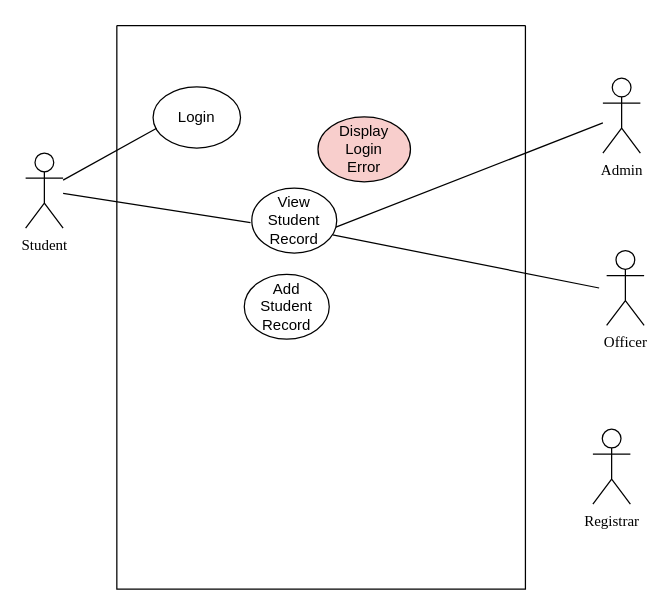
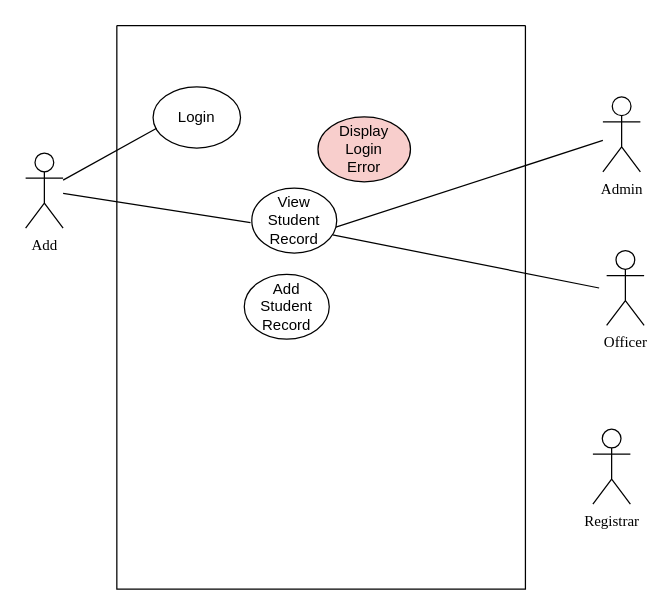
  <mxCell id="0" />
  <mxCell id="1" parent="0" />
- <mxCell id="2" value="&lt;font face=&quot;Times New Roman&quot;&gt;Admin&lt;/font&gt;" style="shape=umlActor;verticalLabelPosition=bottom;verticalAlign=top;html=1;outlineConnect=0;" parent="1" vertex="1"><mxGeometry x="482" y="62" width="30" height="60" as="geometry" /></mxCell>
+ <mxCell id="2" value="&lt;font face=&quot;Times New Roman&quot;&gt;Admin&lt;/font&gt;" style="shape=umlActor;verticalLabelPosition=bottom;verticalAlign=top;html=1;outlineConnect=0;" parent="1" vertex="1"><mxGeometry x="482" y="77" width="30" height="60" as="geometry" /></mxCell>
  <mxCell id="3" value="&lt;font face=&quot;Times New Roman&quot;&gt;Officer&lt;/font&gt;" style="shape=umlActor;verticalLabelPosition=bottom;verticalAlign=top;html=1;outlineConnect=0;" parent="1" vertex="1"><mxGeometry x="485" y="200" width="30" height="60" as="geometry" /></mxCell>
- <mxCell id="4" value="&lt;font face=&quot;Times New Roman&quot;&gt;Student&lt;/font&gt;" style="shape=umlActor;verticalLabelPosition=bottom;verticalAlign=top;html=1;outlineConnect=0;" parent="1" vertex="1"><mxGeometry x="20" y="122" width="30" height="60" as="geometry" /></mxCell>
+ <mxCell id="4" value="&lt;font face=&quot;Times New Roman&quot;&gt;Add&lt;/font&gt;" style="shape=umlActor;verticalLabelPosition=bottom;verticalAlign=top;html=1;outlineConnect=0;" parent="1" vertex="1"><mxGeometry x="20" y="122" width="30" height="60" as="geometry" /></mxCell>
  <mxCell id="5" value="&lt;font face=&quot;Times New Roman&quot;&gt;Registrar&lt;/font&gt;" style="shape=umlActor;verticalLabelPosition=bottom;verticalAlign=top;html=1;outlineConnect=0;" parent="1" vertex="1"><mxGeometry x="474" y="343" width="30" height="60" as="geometry" /></mxCell>
  <mxCell id="6" value="" style="swimlane;startSize=0;" parent="1" vertex="1"><mxGeometry x="93" y="20" width="327" height="451" as="geometry" /></mxCell>
  <mxCell id="7" value="Login" style="ellipse;whiteSpace=wrap;html=1;" parent="6" vertex="1"><mxGeometry x="29" y="49" width="70" height="49" as="geometry" /></mxCell>
  <mxCell id="8" value="&lt;div&gt;Display &lt;br&gt;&lt;/div&gt;&lt;div&gt;Login&lt;/div&gt;&lt;div&gt;Error&lt;br&gt;&lt;/div&gt;" style="ellipse;whiteSpace=wrap;html=1;fillColor=#f8cecc;" parent="6" vertex="1"><mxGeometry x="161" y="73" width="74" height="52" as="geometry" /></mxCell>
  <mxCell id="9" value="&lt;div&gt;View &lt;br&gt;&lt;/div&gt;&lt;div&gt;Student &lt;br&gt;&lt;/div&gt;&lt;div&gt;Record&lt;br&gt;&lt;/div&gt;" style="ellipse;whiteSpace=wrap;html=1;" parent="6" vertex="1"><mxGeometry x="108" y="130" width="68" height="52" as="geometry" /></mxCell>
  <mxCell id="10" value="&lt;div&gt;Add&lt;br&gt;&lt;/div&gt;&lt;div&gt;Student &lt;br&gt;&lt;/div&gt;&lt;div&gt;Record&lt;br&gt;&lt;/div&gt;" style="ellipse;whiteSpace=wrap;html=1;" parent="6" vertex="1"><mxGeometry x="102" y="199" width="68" height="52" as="geometry" /></mxCell>
  <mxCell id="11" value="" style="endArrow=none;html=1;rounded=0;entryX=0.041;entryY=0.675;entryDx=0;entryDy=0;entryPerimeter=0;" parent="1" source="4" target="7" edge="1"><mxGeometry width="50" height="50" relative="1" as="geometry"><mxPoint x="133" y="264" as="sourcePoint" /><mxPoint x="183" y="214" as="targetPoint" /></mxGeometry></mxCell>
  <mxCell id="12" value="" style="endArrow=none;html=1;rounded=0;entryX=-0.015;entryY=0.532;entryDx=0;entryDy=0;entryPerimeter=0;" parent="1" source="4" target="9" edge="1"><mxGeometry width="50" height="50" relative="1" as="geometry"><mxPoint x="49" y="177" as="sourcePoint" /><mxPoint x="99" y="127" as="targetPoint" /></mxGeometry></mxCell>
  <mxCell id="13" value="" style="endArrow=none;html=1;rounded=0;exitX=0.99;exitY=0.602;exitDx=0;exitDy=0;exitPerimeter=0;" parent="1" source="9" target="2" edge="1"><mxGeometry width="50" height="50" relative="1" as="geometry"><mxPoint x="354" y="239" as="sourcePoint" /><mxPoint x="404" y="189" as="targetPoint" /></mxGeometry></mxCell>
  <mxCell id="14" value="" style="endArrow=none;html=1;rounded=0;exitX=0.952;exitY=0.72;exitDx=0;exitDy=0;exitPerimeter=0;" parent="1" source="9" edge="1"><mxGeometry width="50" height="50" relative="1" as="geometry"><mxPoint x="354" y="239" as="sourcePoint" /><mxPoint x="479" y="230" as="targetPoint" /></mxGeometry></mxCell>
